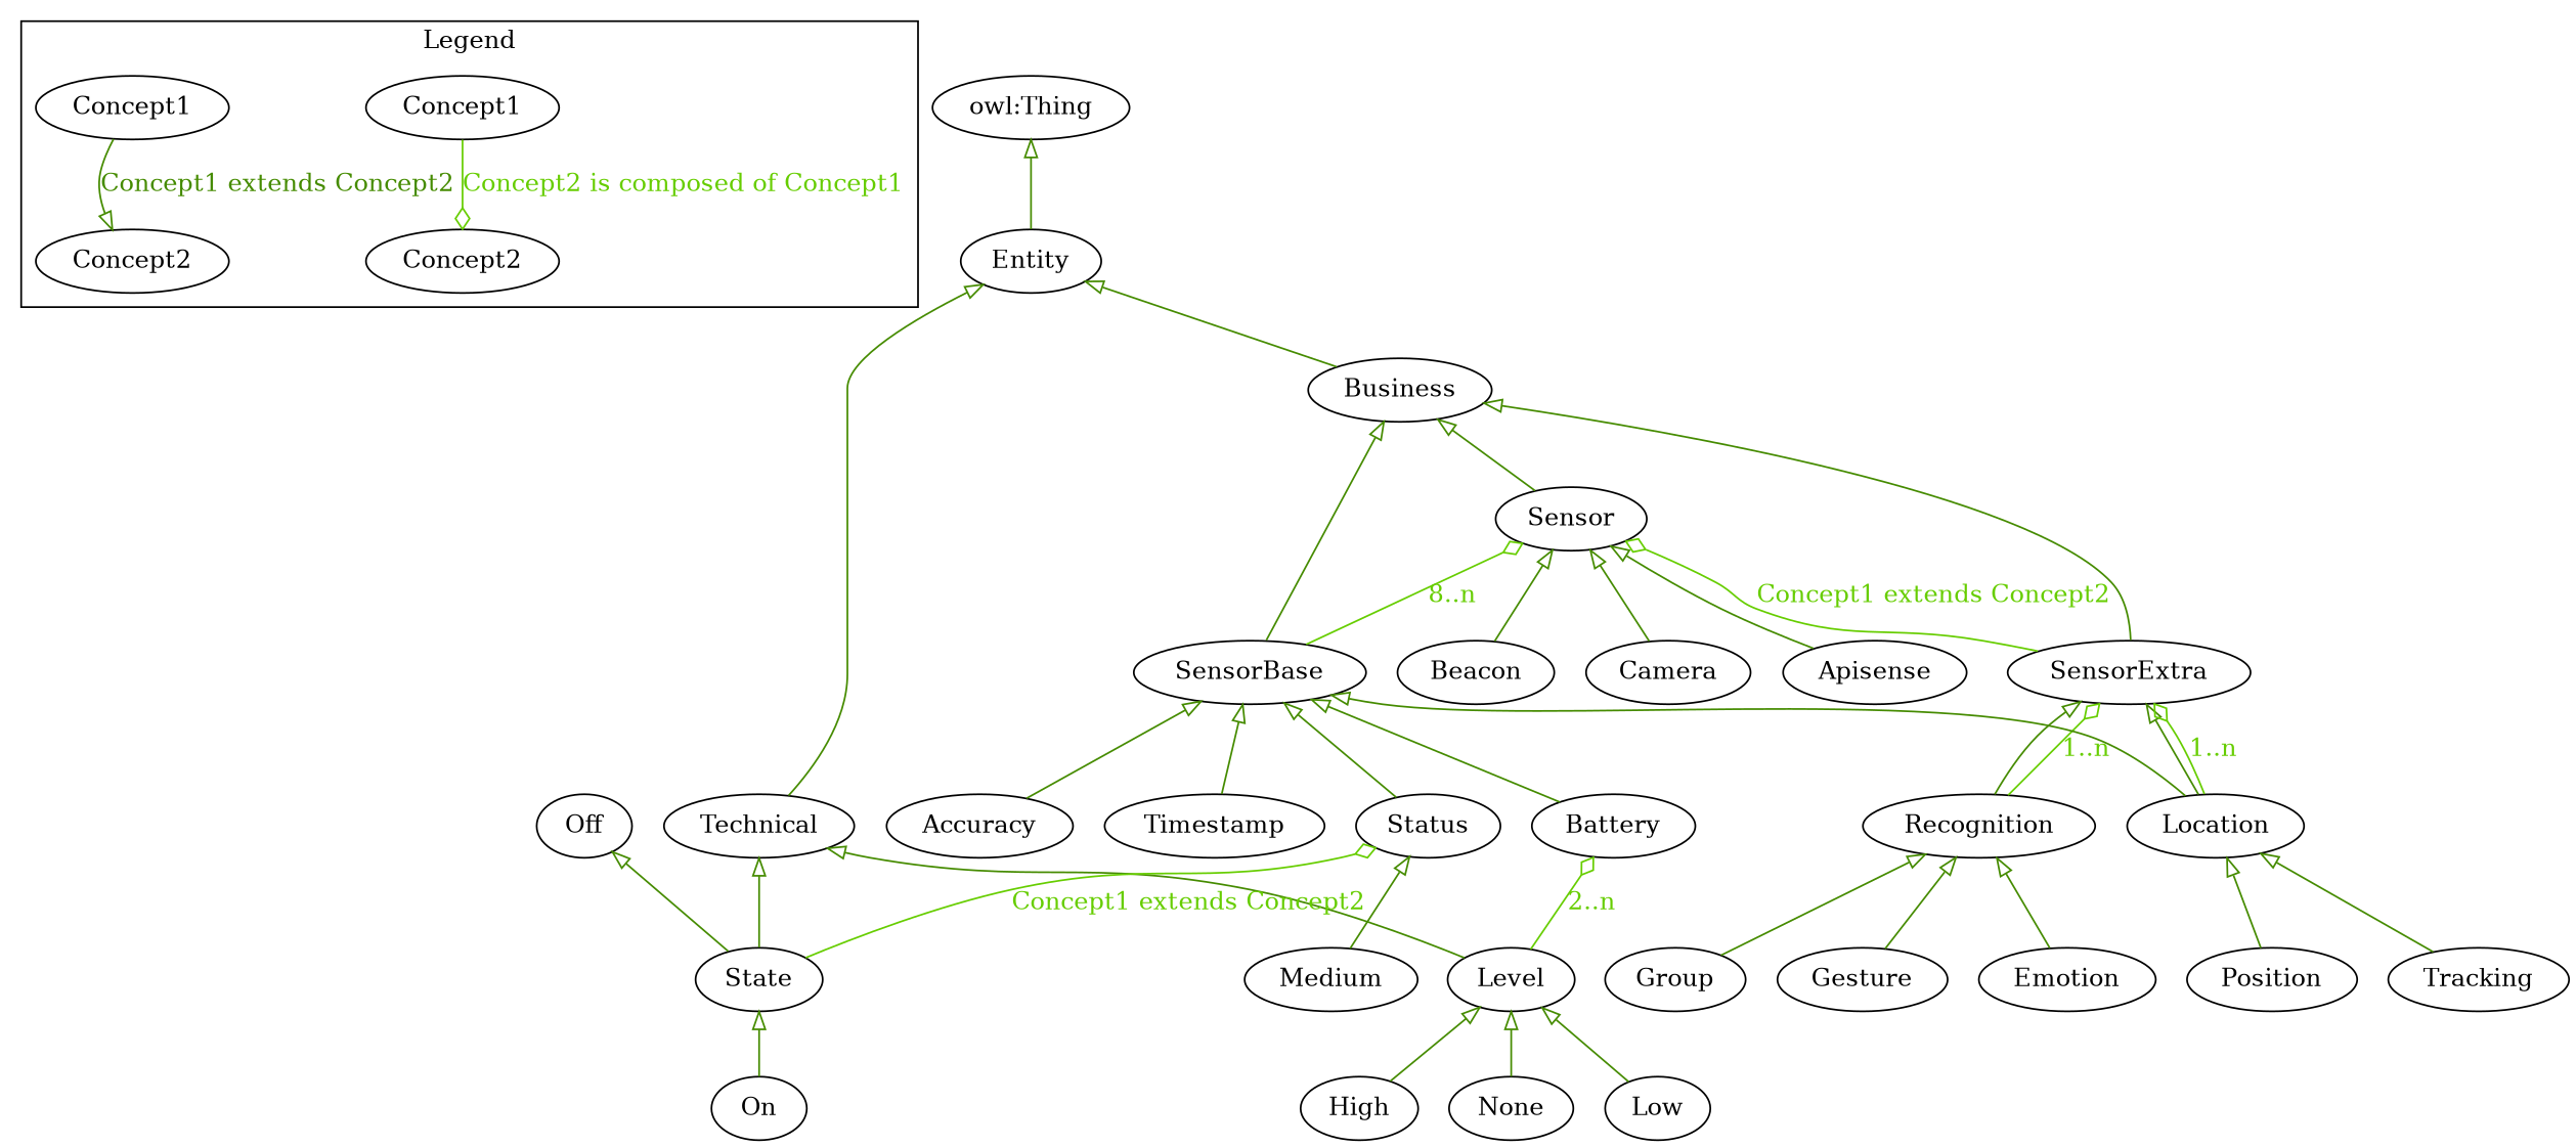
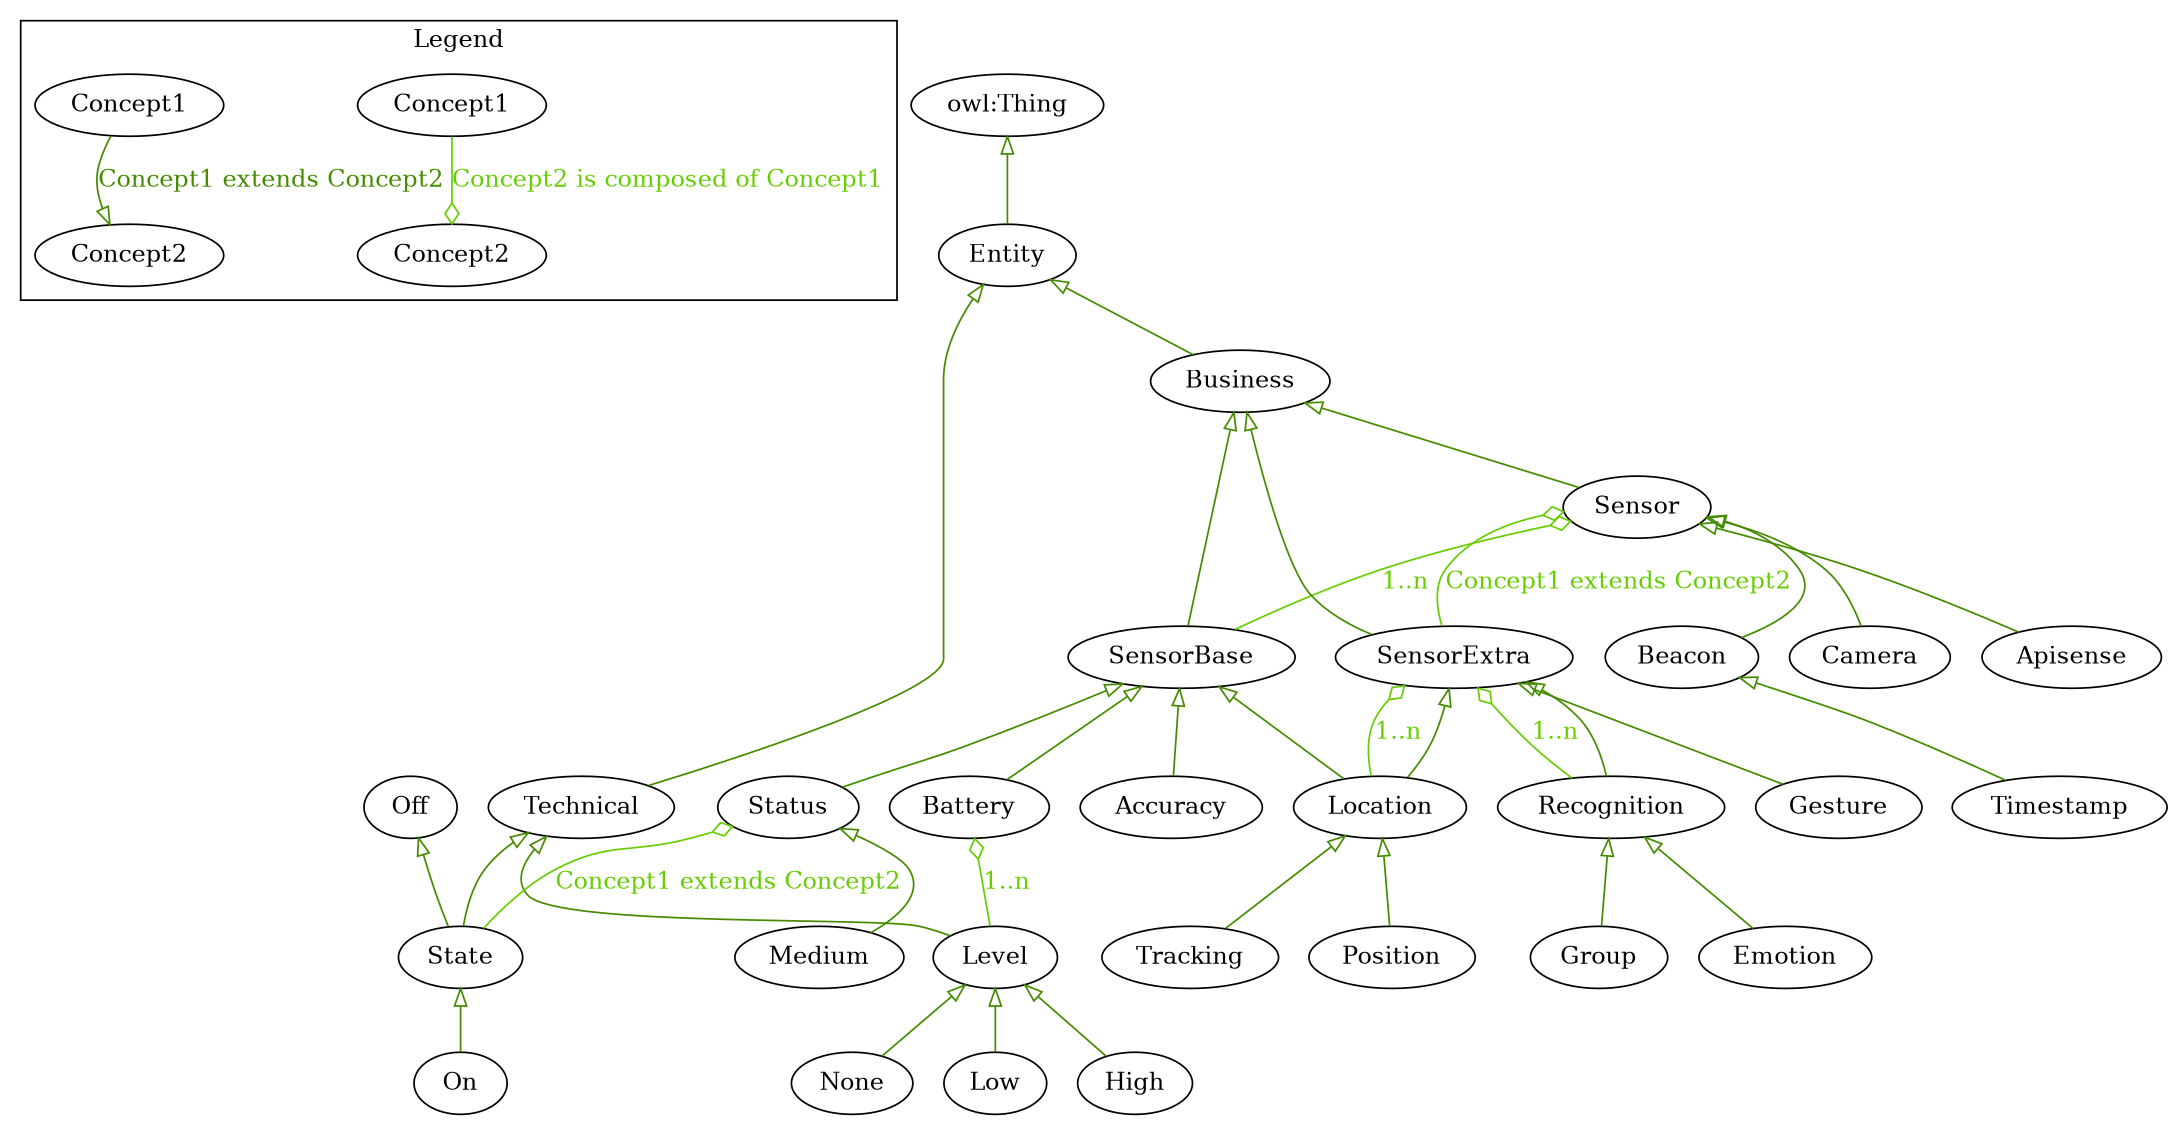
  digraph {
    edge [color=chartreuse4 fontcolor=chartreuse4 arrowtail=onormal dir=back]
    n1 [label=Concept1]
    n2 [label=Concept2]
    n3 [label=Concept1]
    n4 [label=Concept2]
    Level
    Low
    High
    None
    Location
    Tracking
    Position
    Technical
    State
    On
    SensorExtra
    Recognition
    Group
    Gesture
    Emotion
    SensorBase
    Accuracy
    Timestamp
    Status
    Battery
    Medium
    Sensor
    Beacon
    Camera
    Apisense
    Entity
    Business
    Off
    "owl:Thing"
    subgraph cluster_1 {
      label=Legend
      n1
      n2
      n3
      n4
    }
    n1 -> n2 [arrowhead=odiamond color=chartreuse3 fontcolor=chartreuse3 label="Concept2 is composed of Concept1" arrowtail="" dir=""]
    n3 -> n4 [arrowhead=onormal label="Concept1 extends Concept2" arrowtail="" dir=""]
    Level -> Low
    Level -> High
    Level -> None
    Location -> Tracking
    Location -> Position
    Technical -> Level
    Technical -> State
    State -> On
    SensorExtra -> Location
    SensorExtra -> Location [arrowtail=odiamond color=chartreuse3 fontcolor=chartreuse3 label="1..n"]
    SensorExtra -> Recognition [arrowtail=odiamond color=chartreuse3 fontcolor=chartreuse3 label="1..n"]
    SensorExtra -> Recognition
    Recognition -> Group
-   Recognition -> Gesture
+   SensorExtra -> Gesture
    Recognition -> Emotion
    SensorBase -> Location
    SensorBase -> Accuracy
-   SensorBase -> Timestamp
+   Beacon -> Timestamp
    SensorBase -> Status
    SensorBase -> Battery
    Status -> State [arrowtail=odiamond color=chartreuse3 fontcolor=chartreuse3 label="Concept1 extends Concept2"]
    Status -> Medium
-   Battery -> Level [arrowtail=odiamond color=chartreuse3 fontcolor=chartreuse3 label="2..n"]
+   Battery -> Level [arrowtail=odiamond color=chartreuse3 fontcolor=chartreuse3 label="1..n"]
    Sensor -> SensorExtra [arrowtail=odiamond color=chartreuse3 fontcolor=chartreuse3 label="Concept1 extends Concept2"]
-   Sensor -> SensorBase [arrowtail=odiamond color=chartreuse3 fontcolor=chartreuse3 label="8..n"]
+   Sensor -> SensorBase [arrowtail=odiamond color=chartreuse3 fontcolor=chartreuse3 label="1..n"]
    Sensor -> Beacon
    Sensor -> Camera
    Sensor -> Apisense
    Entity -> Technical
    Entity -> Business
    Business -> SensorExtra
    Business -> SensorBase
    Business -> Sensor
    Off -> State
    "owl:Thing" -> Entity
  }
